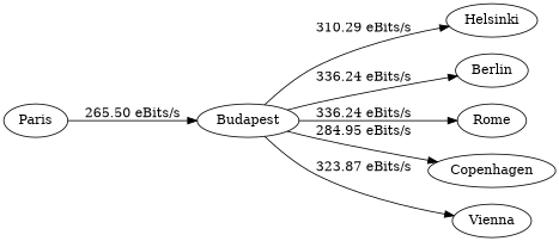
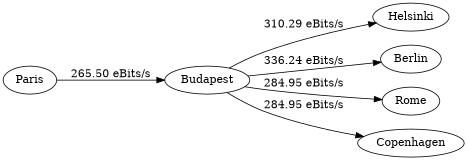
  digraph {
    rankdir=LR
    Budapest
    Helsinki
    Berlin
    Rome
    Copenhagen
-   Vienna
    Paris
    Budapest -> Helsinki [label="310.29 eBits/s"]
    Budapest -> Berlin [label="336.24 eBits/s"]
-   Budapest -> Rome [label="336.24 eBits/s"]
+   Budapest -> Rome [label="284.95 eBits/s"]
    Budapest -> Copenhagen [label="284.95 eBits/s"]
-   Budapest -> Vienna [label="323.87 eBits/s"]
    Paris -> Budapest [label="265.50 eBits/s"]
  }
